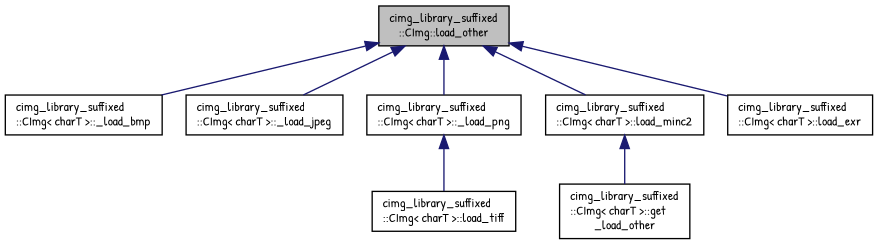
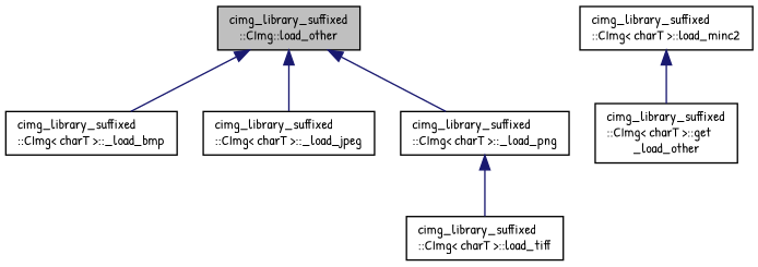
  digraph {
    fontname="Patrick Hand"
    rankdir=TB
    node [color=black fillcolor=white fontname="Patrick Hand" fontsize=10 shape=record style=filled]
    edge [color=midnightblue dir=back fontname="Patrick Hand" fontsize=10 labelfontname=Helvetica labelfontsize=10 style=solid]
    n1 [fillcolor=grey75 fontcolor=black height=0.2 label="cimg_library_suffixed\l::CImg::load_other" width=0.4]
    n2 [height=0.2 label="cimg_library_suffixed\l::CImg\< charT \>::_load_bmp" width=0.4]
    n3 [height=0.2 label="cimg_library_suffixed\l::CImg\< charT \>::_load_jpeg" width=0.4]
    n4 [height=0.2 label="cimg_library_suffixed\l::CImg\< charT \>::_load_png" width=0.4]
    n5 [height=0.2 label="cimg_library_suffixed\l::CImg\< charT \>::load_minc2" width=0.4]
-   n6 [height=0.2 label="cimg_library_suffixed\l::CImg\< charT \>::load_exr" width=0.4]
    n7 [height=0.2 label="cimg_library_suffixed\l::CImg\< charT \>::load_tiff" width=0.4]
    n8 [height=0.2 label="cimg_library_suffixed\l::CImg\< charT \>::get\l_load_other" width=0.4]
    n1 -> n2
    n1 -> n3
    n1 -> n4
-   n1 -> n5
-   n1 -> n6
    n4 -> n7
    n5 -> n8
  }
